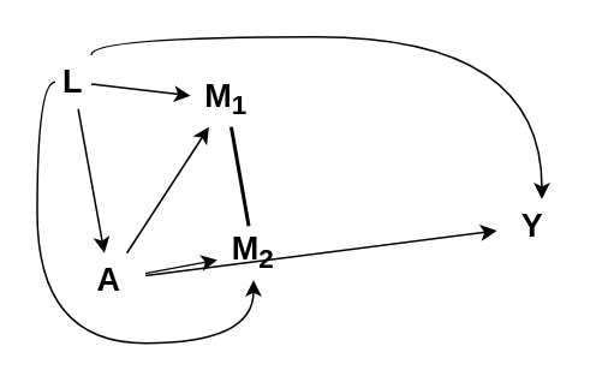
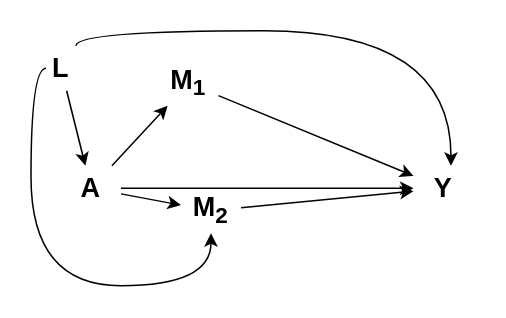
  <mxCell id="0" />
  <mxCell id="1" parent="0" />
  <mxCell id="2" value="&lt;font style=&quot;font-size: 18px&quot;&gt;&lt;b&gt;L&lt;/b&gt;&lt;/font&gt;" style="text;html=1;strokeColor=none;fillColor=none;align=center;verticalAlign=middle;whiteSpace=wrap;rounded=0;" parent="1" vertex="1"><mxGeometry x="30" y="30" width="20" height="30" as="geometry" /></mxCell>
- <mxCell id="3" value="&lt;font style=&quot;font-size: 18px&quot;&gt;&lt;b&gt;A&lt;/b&gt;&lt;/font&gt;" style="text;html=1;strokeColor=none;fillColor=none;align=center;verticalAlign=middle;whiteSpace=wrap;rounded=0;" parent="1" vertex="1"><mxGeometry x="40" y="140" width="40" height="30" as="geometry" /></mxCell>
+ <mxCell id="3" value="&lt;font style=&quot;font-size: 18px&quot;&gt;&lt;b&gt;A&lt;/b&gt;&lt;/font&gt;" style="text;html=1;strokeColor=none;fillColor=none;align=center;verticalAlign=middle;whiteSpace=wrap;rounded=0;" parent="1" vertex="1"><mxGeometry x="40" y="110" width="40" height="30" as="geometry" /></mxCell>
  <mxCell id="4" value="&lt;font style=&quot;font-size: 18px&quot;&gt;&lt;b&gt;Y&lt;/b&gt;&lt;/font&gt;" style="text;html=1;strokeColor=none;fillColor=none;align=center;verticalAlign=middle;whiteSpace=wrap;rounded=0;" parent="1" vertex="1"><mxGeometry x="275" y="110" width="40" height="30" as="geometry" /></mxCell>
  <mxCell id="5" value="" style="endArrow=classic;html=1;" parent="1" source="2" target="3" edge="1"><mxGeometry width="50" height="50" relative="1" as="geometry"><mxPoint x="-70" y="300" as="sourcePoint" /><mxPoint x="-20" y="250" as="targetPoint" /></mxGeometry></mxCell>
  <mxCell id="6" value="" style="endArrow=classic;html=1;" parent="1" source="3" target="4" edge="1"><mxGeometry width="50" height="50" relative="1" as="geometry"><mxPoint x="-40" y="135" as="sourcePoint" /><mxPoint x="50" y="135" as="targetPoint" /></mxGeometry></mxCell>
  <mxCell id="7" value="" style="endArrow=classic;html=1;" parent="1" source="3" target="15" edge="1"><mxGeometry width="50" height="50" relative="1" as="geometry"><mxPoint x="90" y="144.412" as="sourcePoint" /><mxPoint x="140" y="69" as="targetPoint" /></mxGeometry></mxCell>
- <mxCell id="9" value="" style="endArrow=classic;html=1;" parent="1" source="2" target="15" edge="1"><mxGeometry width="50" height="50" relative="1" as="geometry"><mxPoint x="-20" y="135" as="sourcePoint" /><mxPoint x="140" y="62.158" as="targetPoint" /></mxGeometry></mxCell>
+ <mxCell id="8" value="" style="endArrow=classic;html=1;" parent="1" source="15" target="4" edge="1"><mxGeometry width="50" height="50" relative="1" as="geometry"><mxPoint x="160" y="65.938" as="sourcePoint" /><mxPoint x="300" y="145" as="targetPoint" /></mxGeometry></mxCell>
  <mxCell id="10" value="" style="endArrow=classic;html=1;edgeStyle=orthogonalEdgeStyle;curved=1;" parent="1" source="2" target="4" edge="1"><mxGeometry width="50" height="50" relative="1" as="geometry"><mxPoint x="40" y="38.077" as="sourcePoint" /><mxPoint x="150" y="71.923" as="targetPoint" /><Array as="points"><mxPoint x="50" y="20" /><mxPoint x="300" y="20" /></Array></mxGeometry></mxCell>
  <mxCell id="11" value="&lt;font style=&quot;font-size: 18px&quot;&gt;&lt;b&gt;M&lt;sub&gt;2&lt;/sub&gt;&lt;/b&gt;&lt;/font&gt;" style="text;html=1;strokeColor=none;fillColor=none;align=center;verticalAlign=middle;whiteSpace=wrap;rounded=0;" parent="1" vertex="1"><mxGeometry x="120" y="125" width="40" height="30" as="geometry" /></mxCell>
  <mxCell id="12" value="" style="endArrow=classic;html=1;" parent="1" source="3" target="11" edge="1"><mxGeometry width="50" height="50" relative="1" as="geometry"><mxPoint x="90" y="121.667" as="sourcePoint" /><mxPoint x="150" y="81.667" as="targetPoint" /></mxGeometry></mxCell>
+ <mxCell id="13" value="" style="endArrow=classic;html=1;" parent="1" source="11" target="4" edge="1"><mxGeometry width="50" height="50" relative="1" as="geometry"><mxPoint x="90" y="130.556" as="sourcePoint" /><mxPoint x="150" y="117.222" as="targetPoint" /></mxGeometry></mxCell>
  <mxCell id="14" value="" style="endArrow=classic;html=1;edgeStyle=orthogonalEdgeStyle;curved=1;" parent="1" source="2" target="11" edge="1"><mxGeometry width="50" height="50" relative="1" as="geometry"><mxPoint x="90" y="22.125" as="sourcePoint" /><mxPoint x="140" y="170" as="targetPoint" /><Array as="points"><mxPoint x="20" y="45" /><mxPoint x="20" y="190" /></Array></mxGeometry></mxCell>
  <mxCell id="15" value="&lt;font style=&quot;font-size: 18px&quot;&gt;&lt;b&gt;M&lt;sub&gt;1&lt;/sub&gt;&lt;/b&gt;&lt;/font&gt;" style="text;html=1;strokeColor=none;fillColor=none;align=center;verticalAlign=middle;whiteSpace=wrap;rounded=0;" parent="1" vertex="1"><mxGeometry x="105" y="40" width="40" height="30" as="geometry" /></mxCell>
- <mxCell id="16" value="" style="endArrow=none;html=1;endFill=0;strokeWidth=2;" edge="1" parent="1" source="15" target="11"><mxGeometry width="50" height="50" relative="1" as="geometry"><mxPoint x="190" y="83" as="sourcePoint" /><mxPoint x="300" y="127" as="targetPoint" /></mxGeometry></mxCell>
